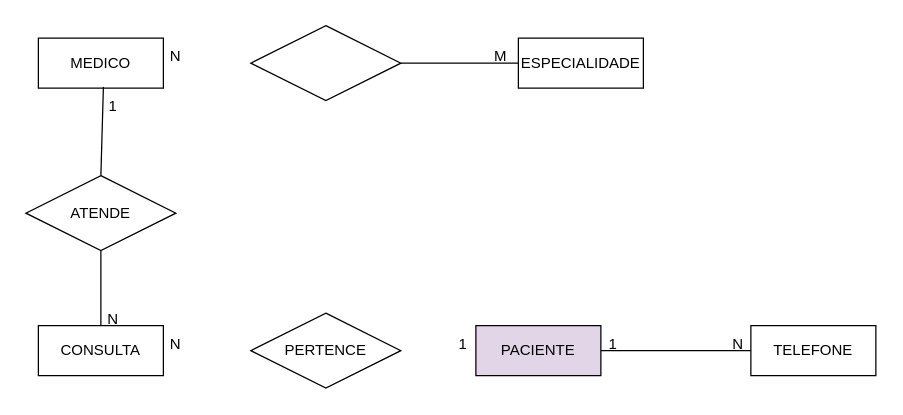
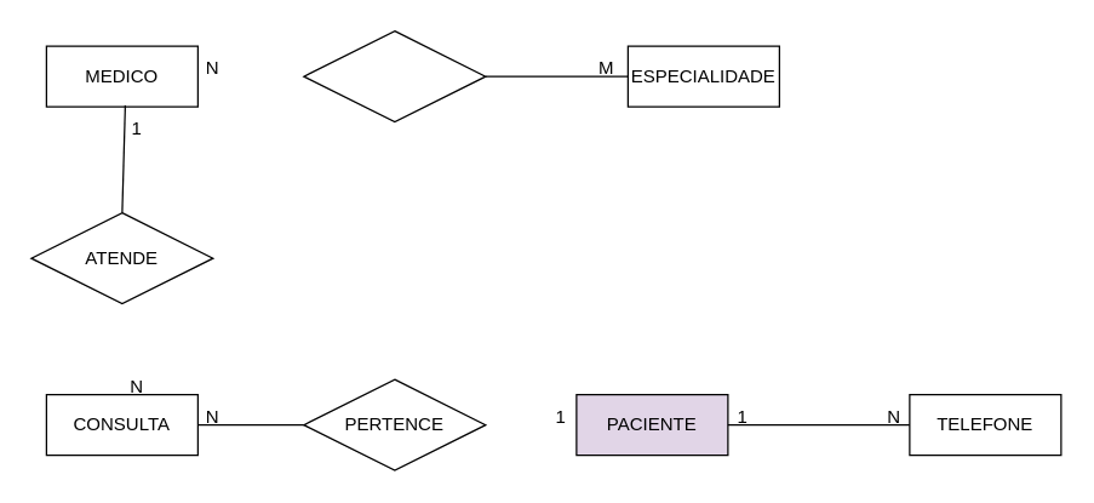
  <mxCell id="0" />
  <mxCell id="1" parent="0" />
  <mxCell id="2" value="MEDICO" style="whiteSpace=wrap;html=1;align=center;" parent="1" vertex="1"><mxGeometry x="30" y="30" width="100" height="40" as="geometry" /></mxCell>
  <mxCell id="3" value="" style="shape=rhombus;perimeter=rhombusPerimeter;whiteSpace=wrap;html=1;align=center;" parent="1" vertex="1"><mxGeometry x="200" y="20" width="120" height="60" as="geometry" /></mxCell>
  <mxCell id="4" value="PACIENTE" style="whiteSpace=wrap;html=1;align=center;fillColor=#e1d5e7;" parent="1" vertex="1"><mxGeometry x="380" y="260" width="100" height="40" as="geometry" /></mxCell>
  <mxCell id="5" value="TELEFONE" style="whiteSpace=wrap;html=1;align=center;" parent="1" vertex="1"><mxGeometry x="600" y="260" width="100" height="40" as="geometry" /></mxCell>
  <mxCell id="6" value="ESPECIALIDADE" style="whiteSpace=wrap;html=1;align=center;" parent="1" vertex="1"><mxGeometry x="414" y="30" width="100" height="40" as="geometry" /></mxCell>
  <mxCell id="7" value="CONSULTA" style="whiteSpace=wrap;html=1;align=center;" parent="1" vertex="1"><mxGeometry x="30" y="260" width="100" height="40" as="geometry" /></mxCell>
  <mxCell id="8" value="N" style="text;html=1;align=center;verticalAlign=middle;whiteSpace=wrap;rounded=0;" parent="1" vertex="1"><mxGeometry x="110" y="30" width="60" height="30" as="geometry" /></mxCell>
  <mxCell id="9" value="M" style="text;html=1;align=center;verticalAlign=middle;whiteSpace=wrap;rounded=0;" parent="1" vertex="1"><mxGeometry x="370" y="30" width="60" height="30" as="geometry" /></mxCell>
  <mxCell id="10" value="N" style="text;html=1;align=center;verticalAlign=middle;whiteSpace=wrap;rounded=0;" parent="1" vertex="1"><mxGeometry x="60" y="240" width="60" height="30" as="geometry" /></mxCell>
  <mxCell id="11" value="1" style="text;html=1;align=center;verticalAlign=middle;whiteSpace=wrap;rounded=0;" parent="1" vertex="1"><mxGeometry x="60" y="70" width="60" height="30" as="geometry" /></mxCell>
  <mxCell id="12" value="ATENDE" style="shape=rhombus;perimeter=rhombusPerimeter;whiteSpace=wrap;html=1;align=center;" parent="1" vertex="1"><mxGeometry x="20" y="140" width="120" height="60" as="geometry" /></mxCell>
  <mxCell id="13" value="" style="endArrow=none;html=1;rounded=0;exitX=1;exitY=0.5;exitDx=0;exitDy=0;entryX=0;entryY=0.5;entryDx=0;entryDy=0;" parent="1" edge="1" target="6" source="3"><mxGeometry width="50" height="50" relative="1" as="geometry"><mxPoint x="380" y="270" as="sourcePoint" /><mxPoint x="430" y="240" as="targetPoint" /></mxGeometry></mxCell>
  <mxCell id="14" value="" style="endArrow=none;html=1;rounded=0;entryX=0;entryY=0.5;entryDx=0;entryDy=0;exitX=1;exitY=0.5;exitDx=0;exitDy=0;" edge="1" parent="1" source="4" target="5"><mxGeometry width="50" height="50" relative="1" as="geometry"><mxPoint x="330" y="230" as="sourcePoint" /><mxPoint x="380" y="180" as="targetPoint" /></mxGeometry></mxCell>
  <mxCell id="15" value="PERTENCE" style="shape=rhombus;perimeter=rhombusPerimeter;whiteSpace=wrap;html=1;align=center;" vertex="1" parent="1"><mxGeometry x="200" y="250" width="120" height="60" as="geometry" /></mxCell>
+ <mxCell id="16" value="" style="endArrow=none;html=1;rounded=0;entryX=0;entryY=0.5;entryDx=0;entryDy=0;exitX=1;exitY=0.5;exitDx=0;exitDy=0;" edge="1" parent="1" source="7" target="15"><mxGeometry relative="1" as="geometry"><mxPoint x="170" y="350" as="sourcePoint" /><mxPoint x="240" y="350" as="targetPoint" /></mxGeometry></mxCell>
  <mxCell id="17" value="" style="endArrow=none;html=1;rounded=0;entryX=0.5;entryY=0;entryDx=0;entryDy=0;exitX=0.367;exitY=-0.033;exitDx=0;exitDy=0;exitPerimeter=0;" edge="1" parent="1" source="11" target="12"><mxGeometry relative="1" as="geometry"><mxPoint x="120" y="130" as="sourcePoint" /><mxPoint x="190" y="130" as="targetPoint" /></mxGeometry></mxCell>
- <mxCell id="18" value="" style="endArrow=none;html=1;rounded=0;entryX=0.5;entryY=0;entryDx=0;entryDy=0;exitX=0.5;exitY=1;exitDx=0;exitDy=0;" edge="1" parent="1" source="12" target="7"><mxGeometry relative="1" as="geometry"><mxPoint x="192" y="189" as="sourcePoint" /><mxPoint x="190" y="260" as="targetPoint" /></mxGeometry></mxCell>
  <mxCell id="19" value="N" style="text;html=1;align=center;verticalAlign=middle;whiteSpace=wrap;rounded=0;" vertex="1" parent="1"><mxGeometry x="110" y="260" width="60" height="30" as="geometry" /></mxCell>
  <mxCell id="20" value="1" style="text;html=1;align=center;verticalAlign=middle;whiteSpace=wrap;rounded=0;" vertex="1" parent="1"><mxGeometry x="340" y="260" width="60" height="30" as="geometry" /></mxCell>
  <mxCell id="21" value="1" style="text;html=1;align=center;verticalAlign=middle;whiteSpace=wrap;rounded=0;" vertex="1" parent="1"><mxGeometry x="460" y="260" width="60" height="30" as="geometry" /></mxCell>
  <mxCell id="22" value="N" style="text;html=1;align=center;verticalAlign=middle;whiteSpace=wrap;rounded=0;" vertex="1" parent="1"><mxGeometry x="560" y="260" width="60" height="30" as="geometry" /></mxCell>
